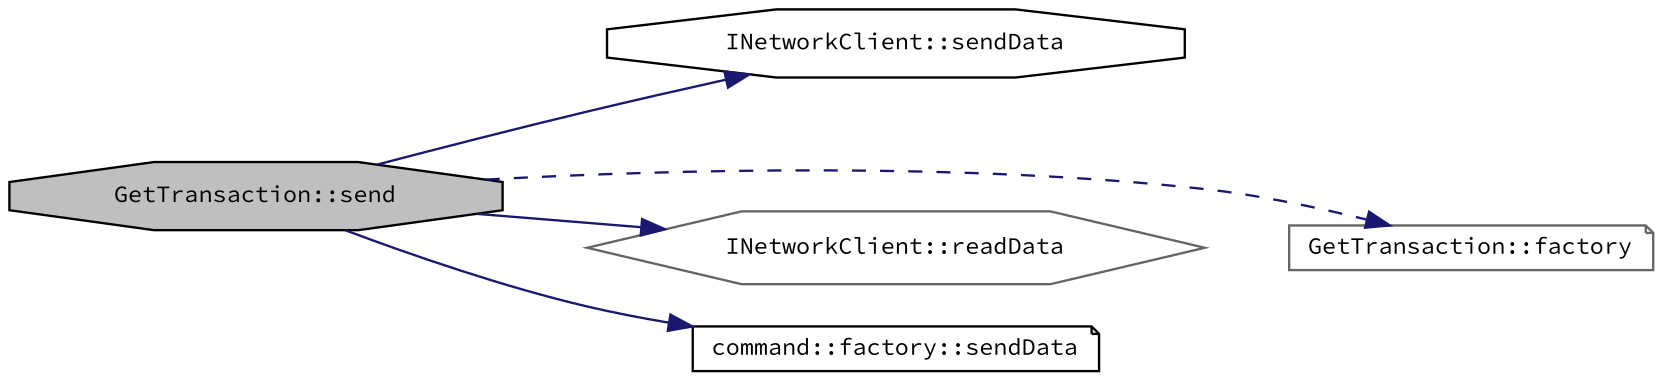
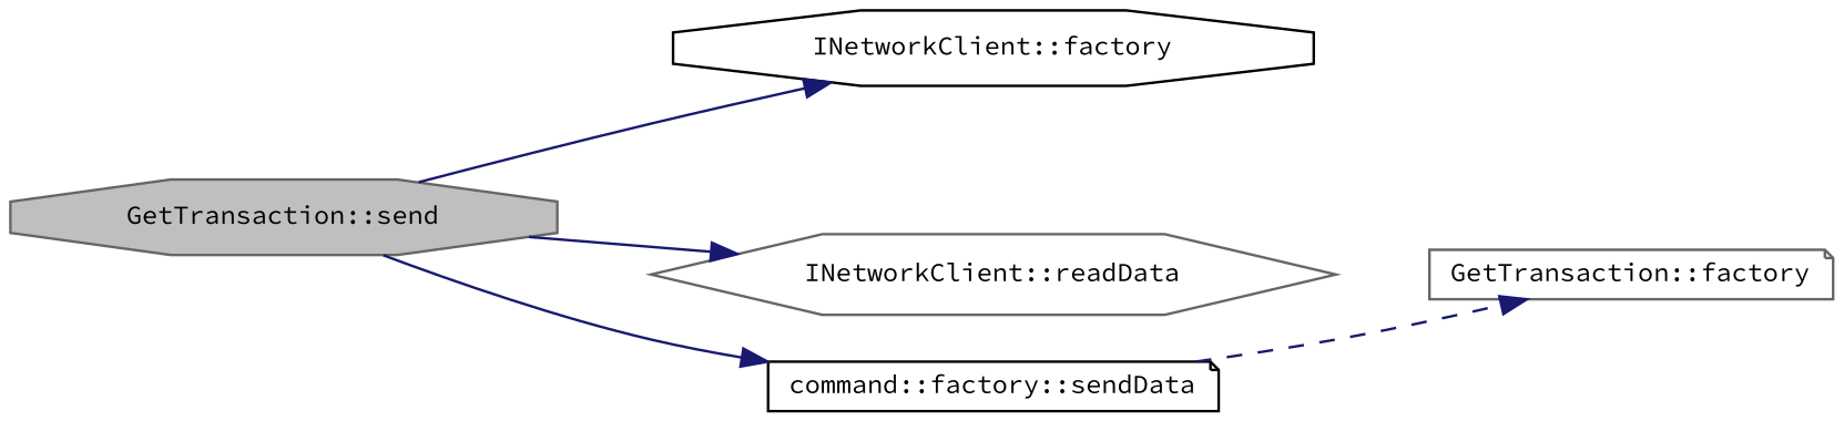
  digraph {
    fontname="Source Code Pro"
    rankdir=LR
    node [color=gray40 fillcolor=white fontname="Source Code Pro" fontsize=10 shape=octagon style=filled]
    edge [color=midnightblue fontname="Source Code Pro" fontsize=10 labelfontname=Helvetica labelfontsize=10 style=solid]
-   n1 [color=black fillcolor=grey75 fontcolor=black height=0.2 label="GetTransaction::send" width=0.4]
-   n2 [color=black height=0.2 label="INetworkClient::sendData" width=0.4]
+   n1 [fillcolor=grey75 fontcolor=black height=0.2 label="GetTransaction::send" width=0.4]
+   n2 [color=black height=0.2 label="INetworkClient::factory" width=0.4]
    n3 [height=0.2 label="GetTransaction::factory" shape=note width=0.4]
    n4 [height=0.2 label="INetworkClient::readData" shape=hexagon width=0.4]
    n5 [color=black height=0.2 label="command::factory::sendData" shape=note width=0.4]
    n1 -> n2
-   n1 -> n3 [style=dashed]
+   n5 -> n3 [style=dashed]
    n1 -> n4
    n1 -> n5
  }
